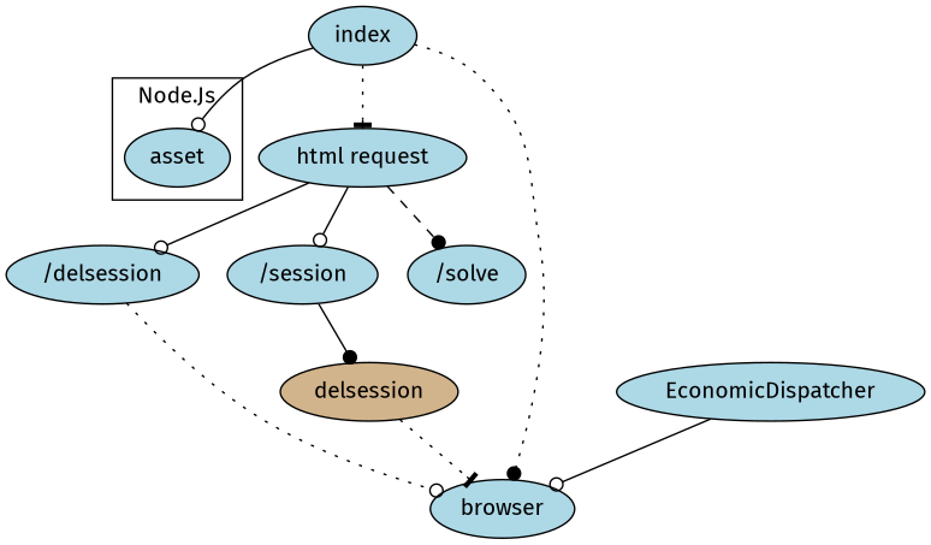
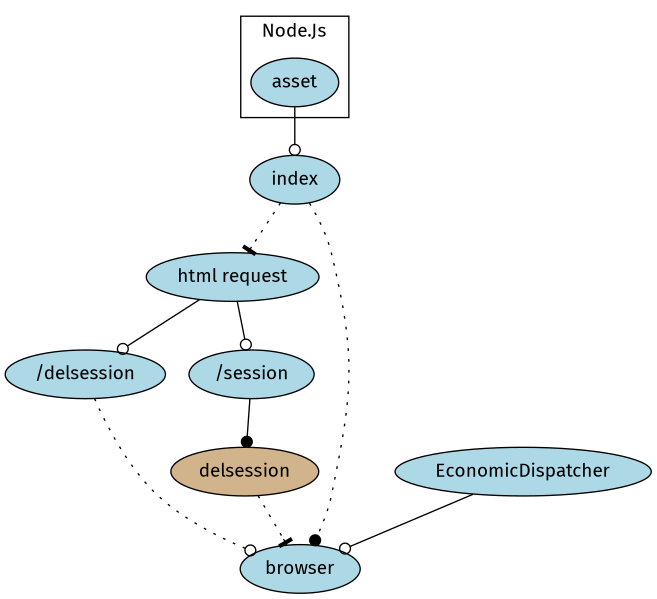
  digraph {
    fontname="Fira Sans"
    node [fillcolor=lightblue fontname="Fira Sans" style=filled]
    edge [arrowhead=odot fontname="Fira Sans" style=solid]
    asset
    index
    "html request"
    "/delsession"
    "/session"
-   "/solve"
    browser
    n8 [fillcolor=tan label=delsession]
    EconomicDispatcher
    subgraph cluster_1 {
      label="Node.Js"
      asset
    }
-   index -> asset
+   asset -> index
    index -> "html request" [arrowhead=tee style=dotted]
    index -> browser [arrowhead=dot style=dotted]
    "html request" -> "/delsession"
    "html request" -> "/session"
-   "html request" -> "/solve" [arrowhead=dot style=dashed]
    "/delsession" -> browser [style=dotted]
    "/session" -> n8 [arrowhead=dot]
    n8 -> browser [arrowhead=tee style=dotted]
    EconomicDispatcher -> browser
  }
